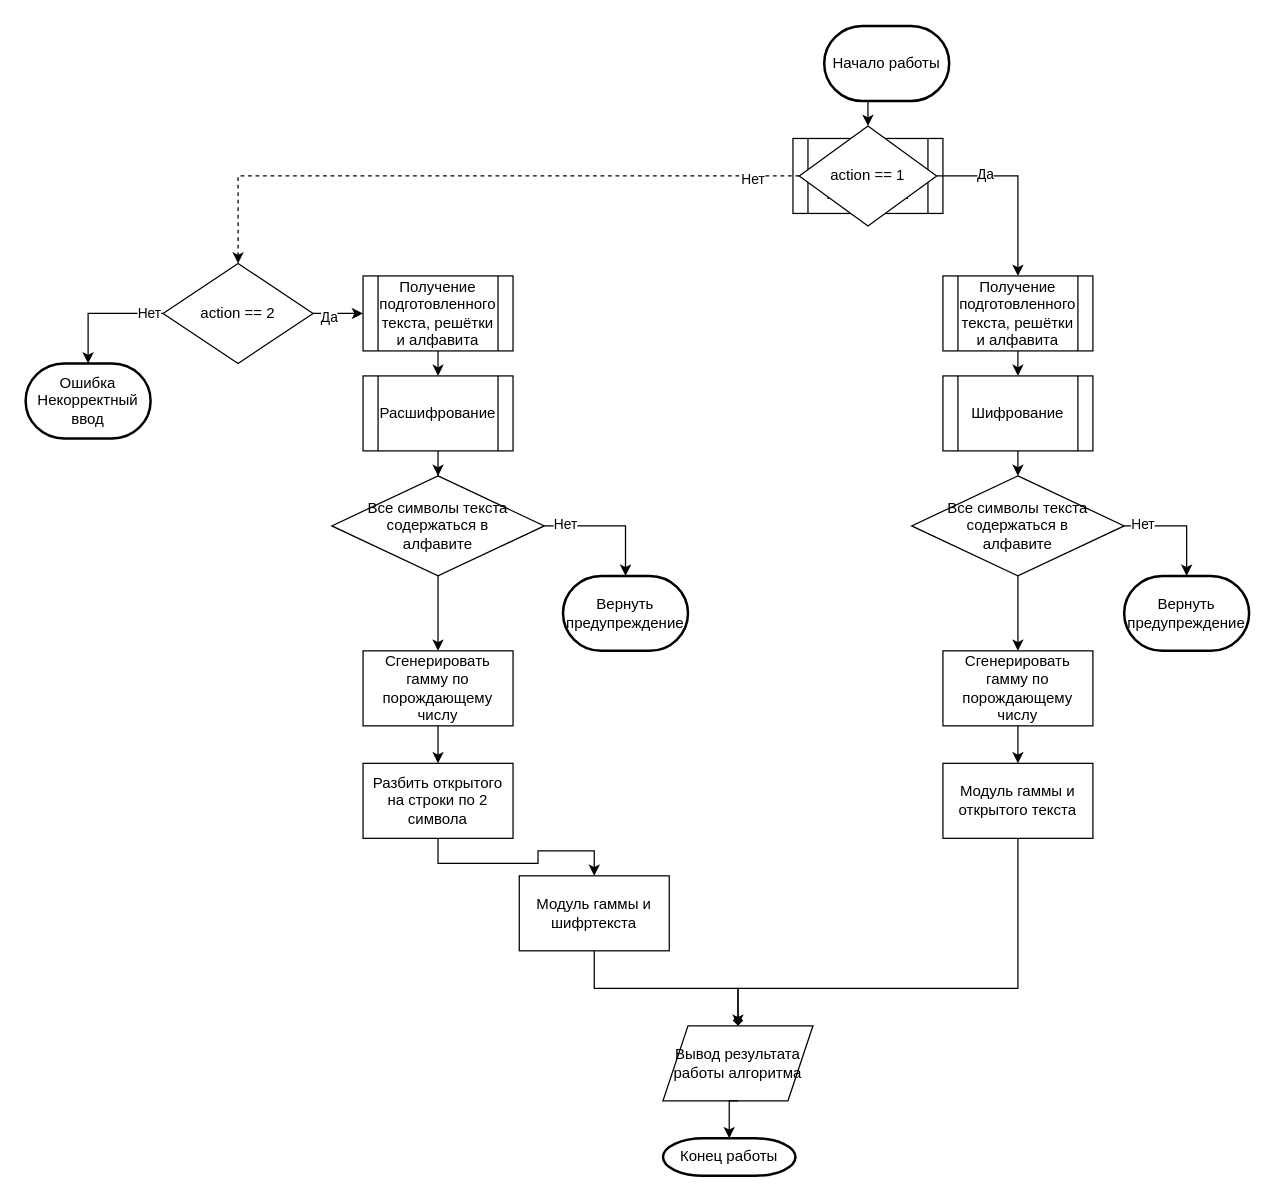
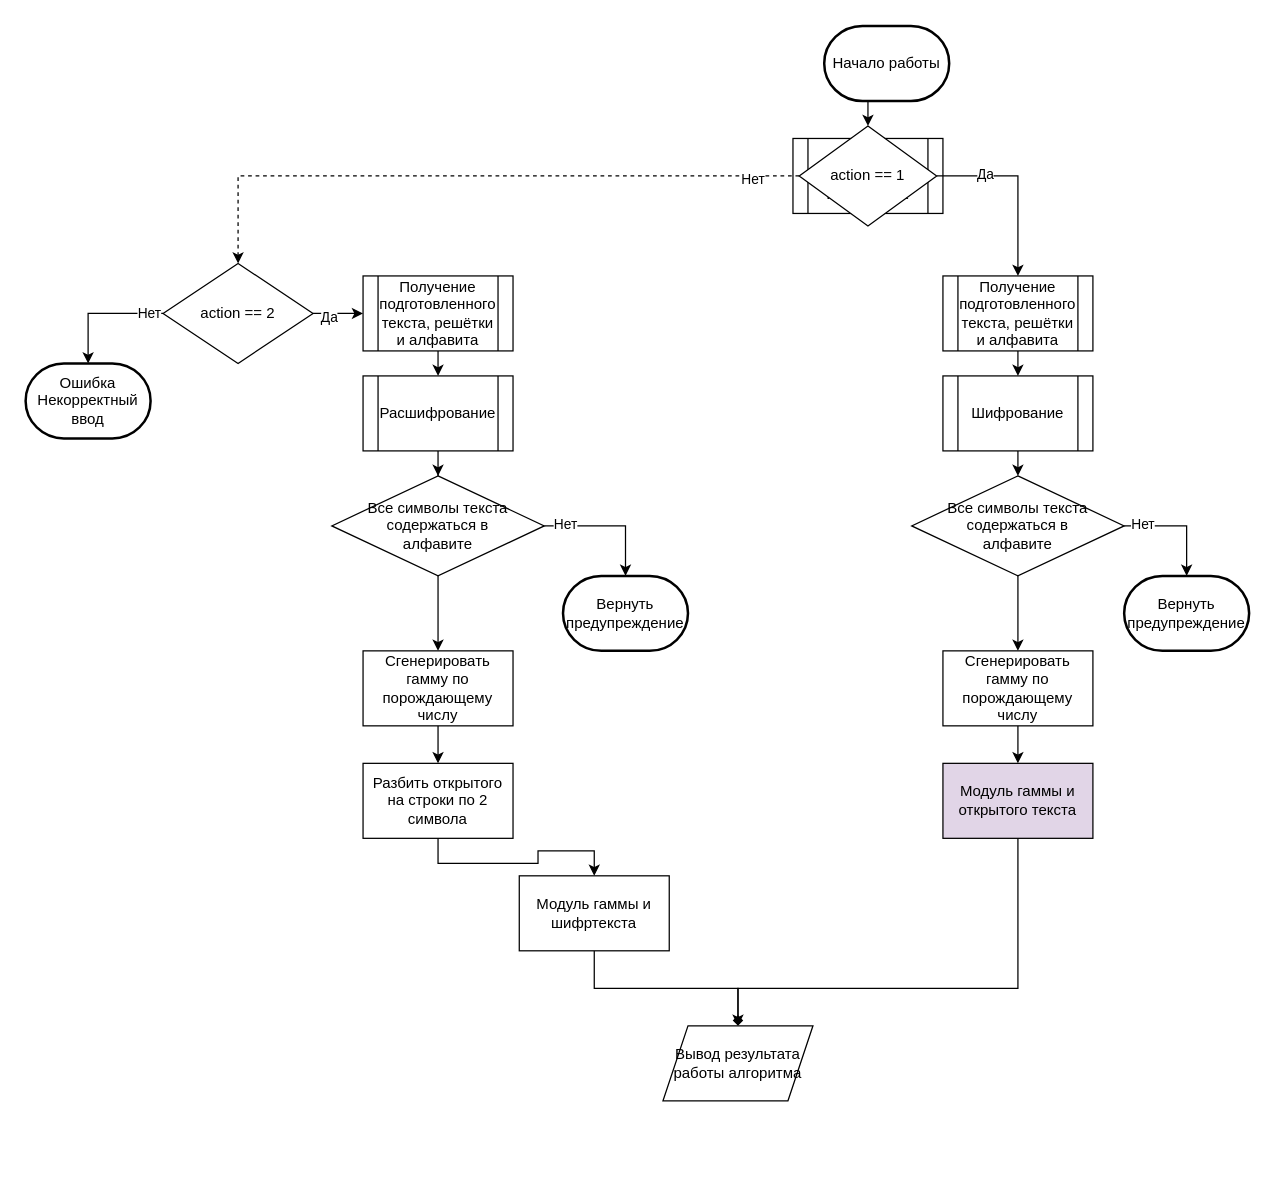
  <mxCell id="0" />
  <mxCell id="1" parent="0" />
  <mxCell id="2" value="Получение текста, решётки и алфавита" style="shape=process;whiteSpace=wrap;html=1;backgroundOutline=1;" vertex="1" parent="1"><mxGeometry x="634" y="110" width="120" height="60" as="geometry" /></mxCell>
  <mxCell id="3" style="edgeStyle=orthogonalEdgeStyle;rounded=0;orthogonalLoop=1;jettySize=auto;html=1;exitX=0.5;exitY=1;exitDx=0;exitDy=0;exitPerimeter=0;entryX=0.5;entryY=0;entryDx=0;entryDy=0;" edge="1" parent="1" source="4" target="9"><mxGeometry relative="1" as="geometry" /></mxCell>
  <mxCell id="4" value="Начало работы" style="strokeWidth=2;html=1;shape=mxgraph.flowchart.terminator;whiteSpace=wrap;" vertex="1" parent="1"><mxGeometry x="659" y="20" width="100" height="60" as="geometry" /></mxCell>
  <mxCell id="5" style="edgeStyle=orthogonalEdgeStyle;rounded=0;orthogonalLoop=1;jettySize=auto;html=1;exitX=0;exitY=0.5;exitDx=0;exitDy=0;entryX=0.5;entryY=0;entryDx=0;entryDy=0;dashed=1;" edge="1" parent="1" source="9" target="12"><mxGeometry relative="1" as="geometry" /></mxCell>
  <mxCell id="6" value="Нет" style="edgeLabel;html=1;align=center;verticalAlign=middle;resizable=0;points=[];" vertex="1" connectable="0" parent="5"><mxGeometry x="-0.855" y="2" relative="1" as="geometry"><mxPoint as="offset" /></mxGeometry></mxCell>
  <mxCell id="7" style="edgeStyle=orthogonalEdgeStyle;rounded=0;orthogonalLoop=1;jettySize=auto;html=1;exitX=1;exitY=0.5;exitDx=0;exitDy=0;entryX=0.5;entryY=0;entryDx=0;entryDy=0;" edge="1" parent="1" source="9" target="19"><mxGeometry relative="1" as="geometry" /></mxCell>
  <mxCell id="8" value="Да" style="edgeLabel;html=1;align=center;verticalAlign=middle;resizable=0;points=[];" vertex="1" connectable="0" parent="7"><mxGeometry x="-0.469" y="2" relative="1" as="geometry"><mxPoint as="offset" /></mxGeometry></mxCell>
  <mxCell id="9" value="action == 1" style="rhombus;whiteSpace=wrap;html=1;" vertex="1" parent="1"><mxGeometry x="639" y="100" width="110" height="80" as="geometry" /></mxCell>
  <mxCell id="10" style="edgeStyle=orthogonalEdgeStyle;rounded=0;orthogonalLoop=1;jettySize=auto;html=1;exitX=1;exitY=0.5;exitDx=0;exitDy=0;entryX=0;entryY=0.5;entryDx=0;entryDy=0;" edge="1" parent="1" source="12" target="21"><mxGeometry relative="1" as="geometry" /></mxCell>
  <mxCell id="11" value="Да" style="edgeLabel;html=1;align=center;verticalAlign=middle;resizable=0;points=[];" vertex="1" connectable="0" parent="10"><mxGeometry x="-0.405" y="-2" relative="1" as="geometry"><mxPoint as="offset" /></mxGeometry></mxCell>
  <mxCell id="12" value="action == 2" style="rhombus;whiteSpace=wrap;html=1;" vertex="1" parent="1"><mxGeometry x="130" y="210" width="120" height="80" as="geometry" /></mxCell>
  <mxCell id="13" value="Ошибка Некорректный ввод" style="strokeWidth=2;html=1;shape=mxgraph.flowchart.terminator;whiteSpace=wrap;" vertex="1" parent="1"><mxGeometry x="20" y="290" width="100" height="60" as="geometry" /></mxCell>
  <mxCell id="14" style="edgeStyle=orthogonalEdgeStyle;rounded=0;orthogonalLoop=1;jettySize=auto;html=1;exitX=0;exitY=0.5;exitDx=0;exitDy=0;entryX=0.5;entryY=0;entryDx=0;entryDy=0;entryPerimeter=0;" edge="1" parent="1" source="12" target="13"><mxGeometry relative="1" as="geometry" /></mxCell>
  <mxCell id="15" value="Нет" style="edgeLabel;html=1;align=center;verticalAlign=middle;resizable=0;points=[];" vertex="1" connectable="0" parent="14"><mxGeometry x="-0.76" y="-1" relative="1" as="geometry"><mxPoint as="offset" /></mxGeometry></mxCell>
  <mxCell id="16" style="edgeStyle=orthogonalEdgeStyle;rounded=0;orthogonalLoop=1;jettySize=auto;html=1;exitX=0.5;exitY=1;exitDx=0;exitDy=0;entryX=0.5;entryY=0;entryDx=0;entryDy=0;" edge="1" parent="1" source="17" target="25"><mxGeometry relative="1" as="geometry" /></mxCell>
  <mxCell id="17" value="Шифрование" style="shape=process;whiteSpace=wrap;html=1;backgroundOutline=1;" vertex="1" parent="1"><mxGeometry x="754" y="300" width="120" height="60" as="geometry" /></mxCell>
  <mxCell id="18" style="edgeStyle=orthogonalEdgeStyle;rounded=0;orthogonalLoop=1;jettySize=auto;html=1;exitX=0.5;exitY=1;exitDx=0;exitDy=0;entryX=0.5;entryY=0;entryDx=0;entryDy=0;" edge="1" parent="1" source="19" target="17"><mxGeometry relative="1" as="geometry" /></mxCell>
  <mxCell id="19" value="Получение подготовленного текста, решётки и алфавита" style="shape=process;whiteSpace=wrap;html=1;backgroundOutline=1;" vertex="1" parent="1"><mxGeometry x="754" y="220" width="120" height="60" as="geometry" /></mxCell>
  <mxCell id="20" style="edgeStyle=orthogonalEdgeStyle;rounded=0;orthogonalLoop=1;jettySize=auto;html=1;exitX=0.5;exitY=1;exitDx=0;exitDy=0;entryX=0.5;entryY=0;entryDx=0;entryDy=0;" edge="1" parent="1" source="21" target="23"><mxGeometry relative="1" as="geometry" /></mxCell>
  <mxCell id="21" value="Получение подготовленного текста, решётки и алфавита" style="shape=process;whiteSpace=wrap;html=1;backgroundOutline=1;" vertex="1" parent="1"><mxGeometry x="290" y="220" width="120" height="60" as="geometry" /></mxCell>
  <mxCell id="22" style="edgeStyle=orthogonalEdgeStyle;rounded=0;orthogonalLoop=1;jettySize=auto;html=1;exitX=0.5;exitY=1;exitDx=0;exitDy=0;" edge="1" parent="1" source="23" target="34"><mxGeometry relative="1" as="geometry" /></mxCell>
  <mxCell id="23" value="Расшифрование" style="shape=process;whiteSpace=wrap;html=1;backgroundOutline=1;" vertex="1" parent="1"><mxGeometry x="290" y="300" width="120" height="60" as="geometry" /></mxCell>
  <mxCell id="24" style="edgeStyle=orthogonalEdgeStyle;rounded=0;orthogonalLoop=1;jettySize=auto;html=1;exitX=0.5;exitY=1;exitDx=0;exitDy=0;entryX=0.5;entryY=0;entryDx=0;entryDy=0;" edge="1" parent="1" source="25" target="30"><mxGeometry relative="1" as="geometry" /></mxCell>
  <mxCell id="25" value="Все символы текста содержаться в&lt;div&gt;алфавите&lt;/div&gt;" style="rhombus;whiteSpace=wrap;html=1;" vertex="1" parent="1"><mxGeometry x="729" y="380" width="170" height="80" as="geometry" /></mxCell>
  <mxCell id="26" value="Вернуть предупреждение" style="strokeWidth=2;html=1;shape=mxgraph.flowchart.terminator;whiteSpace=wrap;" vertex="1" parent="1"><mxGeometry x="899" y="460" width="100" height="60" as="geometry" /></mxCell>
  <mxCell id="27" style="edgeStyle=orthogonalEdgeStyle;rounded=0;orthogonalLoop=1;jettySize=auto;html=1;exitX=1;exitY=0.5;exitDx=0;exitDy=0;entryX=0.5;entryY=0;entryDx=0;entryDy=0;entryPerimeter=0;" edge="1" parent="1" source="25" target="26"><mxGeometry relative="1" as="geometry" /></mxCell>
  <mxCell id="28" value="Нет" style="edgeLabel;html=1;align=center;verticalAlign=middle;resizable=0;points=[];" vertex="1" connectable="0" parent="27"><mxGeometry x="-0.689" y="2" relative="1" as="geometry"><mxPoint as="offset" /></mxGeometry></mxCell>
  <mxCell id="29" style="edgeStyle=orthogonalEdgeStyle;rounded=0;orthogonalLoop=1;jettySize=auto;html=1;exitX=0.5;exitY=1;exitDx=0;exitDy=0;entryX=0.5;entryY=0;entryDx=0;entryDy=0;" edge="1" parent="1" source="30" target="32"><mxGeometry relative="1" as="geometry" /></mxCell>
  <mxCell id="30" value="Сгенерировать гамму по порождающему числу" style="rounded=0;whiteSpace=wrap;html=1;" vertex="1" parent="1"><mxGeometry x="754" y="520" width="120" height="60" as="geometry" /></mxCell>
  <mxCell id="31" style="edgeStyle=orthogonalEdgeStyle;rounded=0;orthogonalLoop=1;jettySize=auto;html=1;exitX=0.5;exitY=1;exitDx=0;exitDy=0;entryX=0.5;entryY=0;entryDx=0;entryDy=0;endArrow=diamond;" edge="1" parent="1" source="32" target="44"><mxGeometry relative="1" as="geometry"><Array as="points"><mxPoint x="814" y="790" /><mxPoint x="590" y="790" /></Array></mxGeometry></mxCell>
- <mxCell id="32" value="Модуль гаммы и открытого текста" style="rounded=0;whiteSpace=wrap;html=1;" vertex="1" parent="1"><mxGeometry x="754" y="610" width="120" height="60" as="geometry" /></mxCell>
+ <mxCell id="32" value="Модуль гаммы и открытого текста" style="rounded=0;whiteSpace=wrap;html=1;fillColor=#e1d5e7;" vertex="1" parent="1"><mxGeometry x="754" y="610" width="120" height="60" as="geometry" /></mxCell>
  <mxCell id="33" style="edgeStyle=orthogonalEdgeStyle;rounded=0;orthogonalLoop=1;jettySize=auto;html=1;exitX=0.5;exitY=1;exitDx=0;exitDy=0;" edge="1" parent="1" source="34" target="39"><mxGeometry relative="1" as="geometry" /></mxCell>
  <mxCell id="34" value="Все символы текста содержаться в&lt;div&gt;алфавите&lt;/div&gt;" style="rhombus;whiteSpace=wrap;html=1;" vertex="1" parent="1"><mxGeometry x="265" y="380" width="170" height="80" as="geometry" /></mxCell>
  <mxCell id="35" value="Вернуть предупреждение" style="strokeWidth=2;html=1;shape=mxgraph.flowchart.terminator;whiteSpace=wrap;" vertex="1" parent="1"><mxGeometry x="450" y="460" width="100" height="60" as="geometry" /></mxCell>
  <mxCell id="36" style="edgeStyle=orthogonalEdgeStyle;rounded=0;orthogonalLoop=1;jettySize=auto;html=1;exitX=1;exitY=0.5;exitDx=0;exitDy=0;entryX=0.5;entryY=0;entryDx=0;entryDy=0;entryPerimeter=0;" edge="1" parent="1" source="34" target="35"><mxGeometry relative="1" as="geometry" /></mxCell>
  <mxCell id="37" value="Нет" style="edgeLabel;html=1;align=center;verticalAlign=middle;resizable=0;points=[];" vertex="1" connectable="0" parent="36"><mxGeometry x="-0.689" y="2" relative="1" as="geometry"><mxPoint as="offset" /></mxGeometry></mxCell>
  <mxCell id="38" style="edgeStyle=orthogonalEdgeStyle;rounded=0;orthogonalLoop=1;jettySize=auto;html=1;exitX=0.5;exitY=1;exitDx=0;exitDy=0;" edge="1" parent="1" source="39" target="41"><mxGeometry relative="1" as="geometry" /></mxCell>
  <mxCell id="39" value="Сгенерировать гамму по порождающему числу" style="rounded=0;whiteSpace=wrap;html=1;" vertex="1" parent="1"><mxGeometry x="290" y="520" width="120" height="60" as="geometry" /></mxCell>
  <mxCell id="40" style="edgeStyle=orthogonalEdgeStyle;rounded=0;orthogonalLoop=1;jettySize=auto;html=1;exitX=0.5;exitY=1;exitDx=0;exitDy=0;entryX=0.5;entryY=0;entryDx=0;entryDy=0;" edge="1" parent="1" source="41" target="43"><mxGeometry relative="1" as="geometry" /></mxCell>
  <mxCell id="41" value="Разбить открытого на строки по 2 символа" style="rounded=0;whiteSpace=wrap;html=1;" vertex="1" parent="1"><mxGeometry x="290" y="610" width="120" height="60" as="geometry" /></mxCell>
  <mxCell id="42" style="edgeStyle=orthogonalEdgeStyle;rounded=0;orthogonalLoop=1;jettySize=auto;html=1;exitX=0.5;exitY=1;exitDx=0;exitDy=0;entryX=0.5;entryY=0;entryDx=0;entryDy=0;" edge="1" parent="1" source="43" target="44"><mxGeometry relative="1" as="geometry" /></mxCell>
  <mxCell id="43" value="Модуль гаммы и шифртекста" style="rounded=0;whiteSpace=wrap;html=1;" vertex="1" parent="1"><mxGeometry x="415" y="700" width="120" height="60" as="geometry" /></mxCell>
  <mxCell id="44" value="Вывод результата работы алгоритма" style="shape=parallelogram;perimeter=parallelogramPerimeter;whiteSpace=wrap;html=1;fixedSize=1;" vertex="1" parent="1"><mxGeometry x="530" y="820" width="120" height="60" as="geometry" /></mxCell>
- <mxCell id="45" value="Конец работы" style="strokeWidth=2;html=1;shape=mxgraph.flowchart.terminator;whiteSpace=wrap;" vertex="1" parent="1"><mxGeometry x="530" y="910" width="106" height="30" as="geometry" /></mxCell>
- <mxCell id="46" style="edgeStyle=orthogonalEdgeStyle;rounded=0;orthogonalLoop=1;jettySize=auto;html=1;exitX=0.5;exitY=1;exitDx=0;exitDy=0;entryX=0.5;entryY=0;entryDx=0;entryDy=0;entryPerimeter=0;" edge="1" parent="1" source="44" target="45"><mxGeometry relative="1" as="geometry" /></mxCell>
